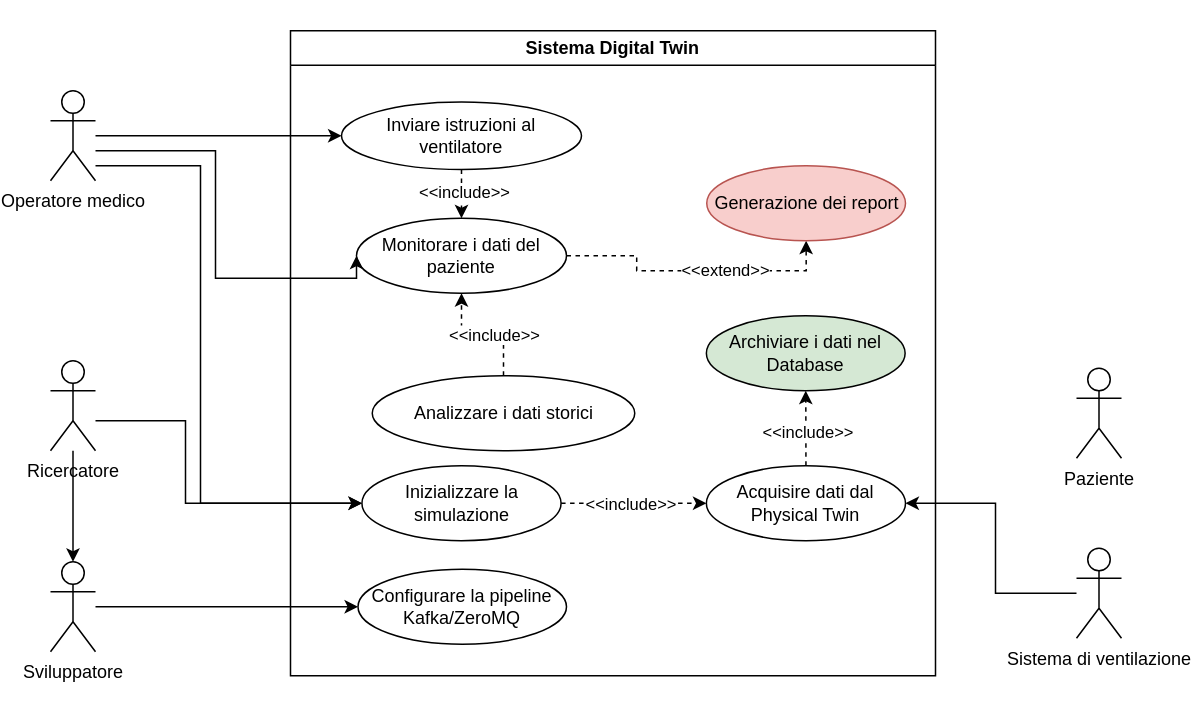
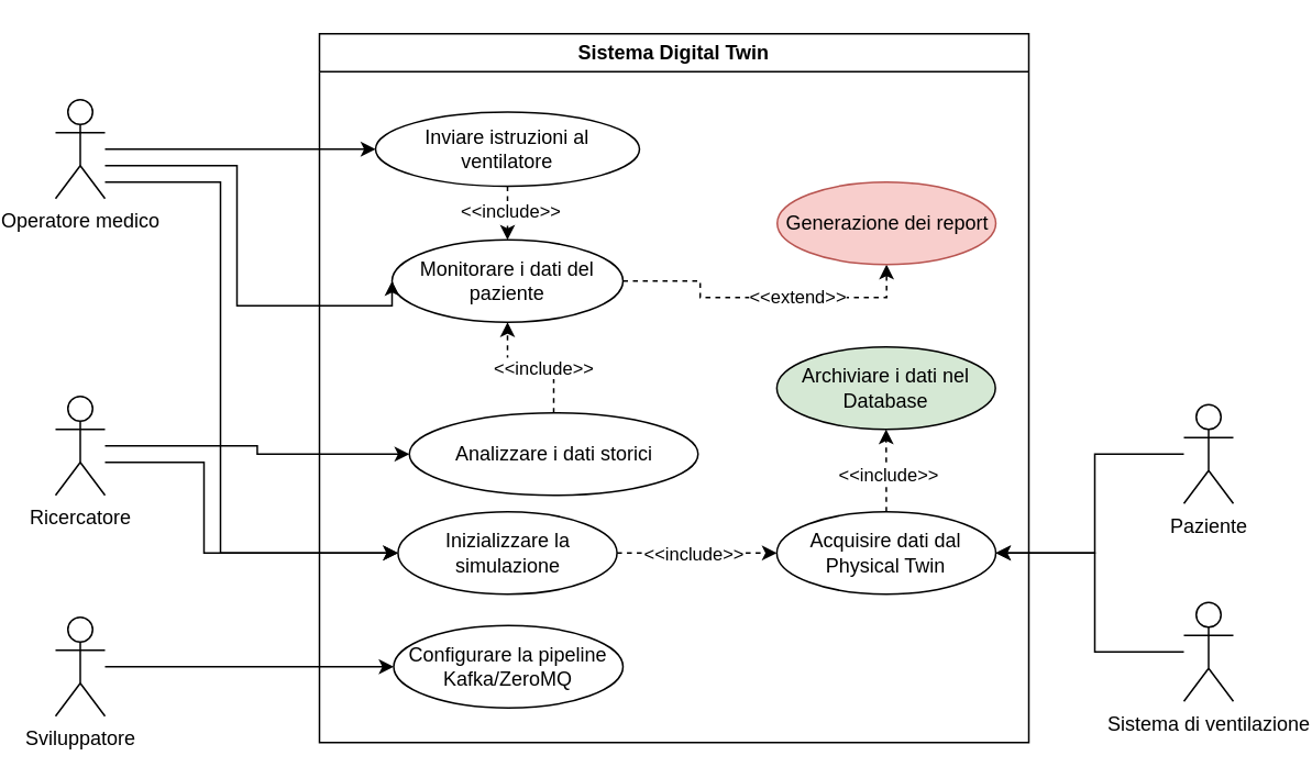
  <mxCell id="0" />
  <mxCell id="1" parent="0" />
- <mxCell id="2" style="edgeStyle=orthogonalEdgeStyle;rounded=0;orthogonalLoop=1;jettySize=auto;html=1;" parent="1" source="3" target="18" edge="1"><mxGeometry relative="1" as="geometry"><mxPoint x="50" y="270" as="sourcePoint" /></mxGeometry></mxCell>
+ <mxCell id="2" style="edgeStyle=orthogonalEdgeStyle;rounded=0;orthogonalLoop=1;jettySize=auto;html=1;entryX=0;entryY=0.5;entryDx=0;entryDy=0;" parent="1" source="3" target="13" edge="1"><mxGeometry relative="1" as="geometry"><mxPoint x="50" y="270" as="sourcePoint" /></mxGeometry></mxCell>
  <mxCell id="3" value="Ricercatore" style="shape=umlActor;verticalLabelPosition=bottom;verticalAlign=top;html=1;outlineConnect=0;" parent="1" vertex="1"><mxGeometry x="20" y="240" width="30" height="60" as="geometry" /></mxCell>
  <mxCell id="4" value="Sistema Digital Twin" style="swimlane;whiteSpace=wrap;html=1;" parent="1" vertex="1"><mxGeometry x="180" y="20" width="430" height="430" as="geometry" /></mxCell>
  <mxCell id="5" style="edgeStyle=orthogonalEdgeStyle;rounded=0;orthogonalLoop=1;jettySize=auto;html=1;exitX=1;exitY=0.5;exitDx=0;exitDy=0;entryX=0.5;entryY=1;entryDx=0;entryDy=0;dashed=1;" parent="4" source="7" target="28" edge="1"><mxGeometry relative="1" as="geometry" /></mxCell>
  <mxCell id="6" value="&amp;lt;&amp;lt;extend&amp;gt;&amp;gt;" style="edgeLabel;html=1;align=center;verticalAlign=middle;resizable=0;points=[];" parent="5" vertex="1" connectable="0"><mxGeometry x="0.217" y="1" relative="1" as="geometry"><mxPoint as="offset" /></mxGeometry></mxCell>
  <mxCell id="7" value="Monitorare i dati del paziente" style="ellipse;whiteSpace=wrap;html=1;" parent="4" vertex="1"><mxGeometry x="44" y="125" width="140" height="50" as="geometry" /></mxCell>
  <mxCell id="8" style="edgeStyle=orthogonalEdgeStyle;rounded=0;orthogonalLoop=1;jettySize=auto;html=1;exitX=0.5;exitY=1;exitDx=0;exitDy=0;entryX=0.5;entryY=0;entryDx=0;entryDy=0;dashed=1;" parent="4" source="10" target="7" edge="1"><mxGeometry relative="1" as="geometry" /></mxCell>
  <mxCell id="9" value="&amp;lt;&amp;lt;include&amp;gt;&amp;gt;" style="edgeLabel;html=1;align=center;verticalAlign=middle;resizable=0;points=[];" parent="8" vertex="1" connectable="0"><mxGeometry x="-0.083" y="1" relative="1" as="geometry"><mxPoint as="offset" /></mxGeometry></mxCell>
  <mxCell id="10" value="Inviare istruzioni al ventilatore" style="ellipse;whiteSpace=wrap;html=1;" parent="4" vertex="1"><mxGeometry x="34" y="47.5" width="160" height="45" as="geometry" /></mxCell>
  <mxCell id="11" style="edgeStyle=orthogonalEdgeStyle;rounded=0;orthogonalLoop=1;jettySize=auto;html=1;exitX=0.5;exitY=0;exitDx=0;exitDy=0;entryX=0.5;entryY=1;entryDx=0;entryDy=0;dashed=1;" parent="4" source="13" target="7" edge="1"><mxGeometry relative="1" as="geometry" /></mxCell>
  <mxCell id="12" value="&amp;lt;&amp;lt;include&amp;gt;&amp;gt;" style="edgeLabel;html=1;align=center;verticalAlign=middle;resizable=0;points=[];" parent="11" vertex="1" connectable="0"><mxGeometry x="-0.188" relative="1" as="geometry"><mxPoint as="offset" /></mxGeometry></mxCell>
  <mxCell id="13" value="Analizzare i dati storici" style="ellipse;whiteSpace=wrap;html=1;" parent="4" vertex="1"><mxGeometry x="54.5" y="230" width="175" height="50" as="geometry" /></mxCell>
  <mxCell id="14" style="edgeStyle=orthogonalEdgeStyle;rounded=0;orthogonalLoop=1;jettySize=auto;html=1;exitX=1;exitY=0.5;exitDx=0;exitDy=0;entryX=0;entryY=0.5;entryDx=0;entryDy=0;dashed=1;" parent="4" source="16" target="25" edge="1"><mxGeometry relative="1" as="geometry" /></mxCell>
  <mxCell id="15" value="&amp;lt;&amp;lt;include&amp;gt;&amp;gt;" style="edgeLabel;html=1;align=center;verticalAlign=middle;resizable=0;points=[];" parent="14" vertex="1" connectable="0"><mxGeometry x="-0.048" relative="1" as="geometry"><mxPoint as="offset" /></mxGeometry></mxCell>
  <mxCell id="16" value="Inizializzare la simulazione" style="ellipse;whiteSpace=wrap;html=1;" parent="4" vertex="1"><mxGeometry x="47.63" y="290" width="132.75" height="50" as="geometry" /></mxCell>
  <mxCell id="17" value="Configurare la pipeline Kafka/ZeroMQ" style="ellipse;whiteSpace=wrap;html=1;" parent="4" vertex="1"><mxGeometry x="45" y="359" width="139" height="50" as="geometry" /></mxCell>
  <mxCell id="18" value="Sviluppatore" style="shape=umlActor;verticalLabelPosition=bottom;verticalAlign=top;html=1;outlineConnect=0;" parent="4" vertex="1"><mxGeometry x="-160" y="354" width="30" height="60" as="geometry" /></mxCell>
  <mxCell id="19" style="edgeStyle=orthogonalEdgeStyle;rounded=0;orthogonalLoop=1;jettySize=auto;html=1;" parent="4" source="18" target="17" edge="1"><mxGeometry relative="1" as="geometry" /></mxCell>
  <mxCell id="20" style="edgeStyle=orthogonalEdgeStyle;rounded=0;orthogonalLoop=1;jettySize=auto;html=1;exitX=0.5;exitY=0;exitDx=0;exitDy=0;entryX=0.5;entryY=1;entryDx=0;entryDy=0;dashed=1;" parent="4" source="25" target="27" edge="1"><mxGeometry relative="1" as="geometry" /></mxCell>
  <mxCell id="21" value="&amp;lt;&amp;lt;include&amp;gt;&amp;gt;" style="edgeLabel;html=1;align=center;verticalAlign=middle;resizable=0;points=[];" parent="20" vertex="1" connectable="0"><mxGeometry x="-0.14" y="-1" relative="1" as="geometry"><mxPoint as="offset" /></mxGeometry></mxCell>
  <mxCell id="22" value="Paziente" style="shape=umlActor;verticalLabelPosition=bottom;verticalAlign=top;html=1;outlineConnect=0;" parent="4" vertex="1"><mxGeometry x="524" y="225" width="30" height="60" as="geometry" /></mxCell>
  <mxCell id="23" value="Sistema di ventilazione" style="shape=umlActor;verticalLabelPosition=bottom;verticalAlign=top;html=1;outlineConnect=0;" parent="4" vertex="1"><mxGeometry x="524" y="345" width="30" height="60" as="geometry" /></mxCell>
+ <mxCell id="24" style="edgeStyle=orthogonalEdgeStyle;rounded=0;orthogonalLoop=1;jettySize=auto;html=1;entryX=1;entryY=0.5;entryDx=0;entryDy=0;" parent="4" source="22" target="25" edge="1"><mxGeometry relative="1" as="geometry"><mxPoint x="460" y="170" as="sourcePoint" /><Array as="points"><mxPoint x="470" y="255" /><mxPoint x="470" y="315" /></Array></mxGeometry></mxCell>
  <mxCell id="25" value="Acquisire dati dal Physical Twin" style="ellipse;whiteSpace=wrap;html=1;" parent="4" vertex="1"><mxGeometry x="277.25" y="290" width="132.75" height="50" as="geometry" /></mxCell>
  <mxCell id="26" style="edgeStyle=orthogonalEdgeStyle;rounded=0;orthogonalLoop=1;jettySize=auto;html=1;entryX=1;entryY=0.5;entryDx=0;entryDy=0;" parent="4" source="23" target="25" edge="1"><mxGeometry relative="1" as="geometry"><mxPoint x="460" y="290" as="sourcePoint" /><Array as="points"><mxPoint x="470" y="375" /><mxPoint x="470" y="315" /></Array></mxGeometry></mxCell>
  <mxCell id="27" value="Archiviare i dati nel Database" style="ellipse;whiteSpace=wrap;html=1;fillColor=#d5e8d4;" parent="4" vertex="1"><mxGeometry x="277.25" y="190" width="132.5" height="50" as="geometry" /></mxCell>
  <mxCell id="28" value="Generazione dei report" style="ellipse;whiteSpace=wrap;html=1;fillColor=#f8cecc;strokeColor=#b85450;" parent="4" vertex="1"><mxGeometry x="277.5" y="90" width="132.5" height="50" as="geometry" /></mxCell>
  <mxCell id="29" value="" style="edgeStyle=orthogonalEdgeStyle;rounded=0;orthogonalLoop=1;jettySize=auto;html=1;entryX=0;entryY=0.5;entryDx=0;entryDy=0;" parent="1" source="31" target="7" edge="1"><mxGeometry relative="1" as="geometry"><mxPoint x="50" y="90" as="sourcePoint" /><Array as="points"><mxPoint x="130" y="100" /><mxPoint x="130" y="185" /></Array></mxGeometry></mxCell>
  <mxCell id="30" style="edgeStyle=orthogonalEdgeStyle;rounded=0;orthogonalLoop=1;jettySize=auto;html=1;entryX=0;entryY=0.5;entryDx=0;entryDy=0;" parent="1" source="31" target="10" edge="1"><mxGeometry relative="1" as="geometry"><mxPoint x="50" y="90" as="sourcePoint" /><Array as="points" /></mxGeometry></mxCell>
  <mxCell id="31" value="Operatore medico" style="shape=umlActor;verticalLabelPosition=bottom;verticalAlign=top;html=1;outlineConnect=0;" parent="1" vertex="1"><mxGeometry x="20" y="60" width="30" height="60" as="geometry" /></mxCell>
  <mxCell id="32" value="" style="edgeStyle=orthogonalEdgeStyle;rounded=0;orthogonalLoop=1;jettySize=auto;html=1;entryX=0;entryY=0.5;entryDx=0;entryDy=0;" parent="1" source="31" target="16" edge="1"><mxGeometry relative="1" as="geometry"><mxPoint x="60" y="110" as="sourcePoint" /><Array as="points"><mxPoint x="120" y="110" /><mxPoint x="120" y="335" /></Array><mxPoint x="234" y="195" as="targetPoint" /></mxGeometry></mxCell>
  <mxCell id="33" style="edgeStyle=orthogonalEdgeStyle;rounded=0;orthogonalLoop=1;jettySize=auto;html=1;entryX=0;entryY=0.5;entryDx=0;entryDy=0;" parent="1" source="3" target="16" edge="1"><mxGeometry relative="1" as="geometry"><mxPoint x="60" y="280" as="sourcePoint" /><mxPoint x="245" y="289" as="targetPoint" /><Array as="points"><mxPoint x="110" y="280" /><mxPoint x="110" y="335" /></Array></mxGeometry></mxCell>
